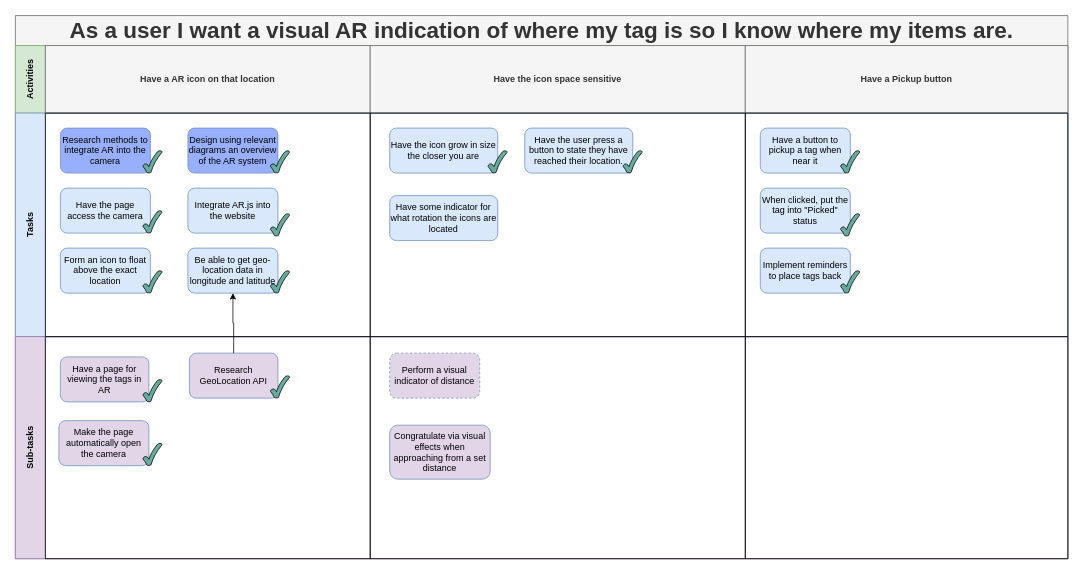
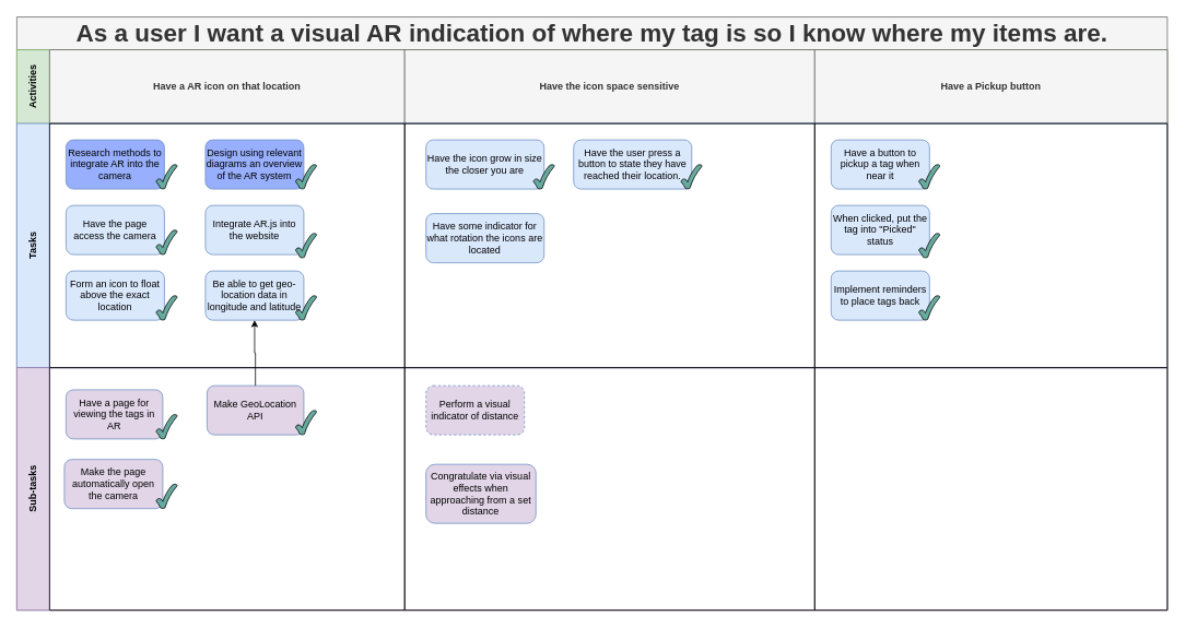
  <mxCell id="0" />
  <mxCell id="1" parent="0" />
  <mxCell id="2" value="As a user I want a visual AR indication of where my tag is so I know where my items are." style="shape=table;childLayout=tableLayout;rowLines=0;columnLines=0;startSize=40;html=1;whiteSpace=wrap;collapsible=0;recursiveResize=0;expand=0;pointerEvents=0;fontStyle=1;align=center;labelBackgroundColor=none;strokeWidth=1;fontSize=30;fillColor=#f5f5f5;strokeColor=#666666;fontColor=#333333;" parent="1" vertex="1"><mxGeometry x="20" y="20" width="1403" height="724" as="geometry" /></mxCell>
  <mxCell id="3" value="Activities" style="swimlane;horizontal=0;points=[[0,0.5],[1,0.5]];portConstraint=eastwest;startSize=40;html=1;whiteSpace=wrap;collapsible=0;recursiveResize=0;expand=0;pointerEvents=0;fontStyle=1;fillColor=#d5e8d4;strokeColor=#82b366;" parent="2" vertex="1"><mxGeometry y="40" width="1403" height="90" as="geometry" /></mxCell>
  <mxCell id="4" value="Have a AR icon on that location" style="swimlane;connectable=0;startSize=180;html=1;whiteSpace=wrap;collapsible=0;recursiveResize=0;expand=0;pointerEvents=0;fillColor=#f5f5f5;strokeColor=#666666;fontColor=#333333;" parent="3" vertex="1"><mxGeometry x="40" width="433" height="90" as="geometry"><mxRectangle width="433" height="90" as="alternateBounds" /></mxGeometry></mxCell>
  <mxCell id="5" value="Have the icon space sensitive" style="swimlane;connectable=0;startSize=180;html=1;whiteSpace=wrap;collapsible=0;recursiveResize=0;expand=0;pointerEvents=0;fillColor=#f5f5f5;strokeColor=#666666;fontColor=#333333;" parent="3" vertex="1"><mxGeometry x="473" width="500" height="90" as="geometry"><mxRectangle width="500" height="90" as="alternateBounds" /></mxGeometry></mxCell>
  <mxCell id="6" value="Have a Pickup button" style="swimlane;connectable=0;startSize=180;html=1;whiteSpace=wrap;collapsible=0;recursiveResize=0;expand=0;pointerEvents=0;fillColor=#f5f5f5;strokeColor=#666666;fontColor=#333333;" parent="3" vertex="1"><mxGeometry x="973" width="430" height="90" as="geometry"><mxRectangle width="430" height="90" as="alternateBounds" /></mxGeometry></mxCell>
  <mxCell id="7" value="Tasks" style="swimlane;horizontal=0;points=[[0,0.5],[1,0.5]];portConstraint=eastwest;startSize=40;html=1;whiteSpace=wrap;collapsible=0;recursiveResize=0;expand=0;pointerEvents=0;fillColor=#dae8fc;strokeColor=#6c8ebf;" parent="2" vertex="1"><mxGeometry y="130" width="1403" height="298" as="geometry" /></mxCell>
  <mxCell id="8" value="" style="swimlane;connectable=0;startSize=0;html=1;whiteSpace=wrap;collapsible=0;recursiveResize=0;expand=0;pointerEvents=0;" parent="7" vertex="1"><mxGeometry x="40" width="433" height="298" as="geometry"><mxRectangle width="433" height="298" as="alternateBounds" /></mxGeometry></mxCell>
  <mxCell id="9" value="Have the page access the camera" style="rounded=1;whiteSpace=wrap;html=1;strokeWidth=1;fillColor=#dae8fc;strokeColor=#6c8ebf;" parent="8" vertex="1"><mxGeometry x="20" y="100" width="120" height="60" as="geometry" /></mxCell>
  <mxCell id="10" value="Form an icon to float above the exact location" style="rounded=1;whiteSpace=wrap;html=1;strokeWidth=1;fillColor=#dae8fc;strokeColor=#6c8ebf;" parent="8" vertex="1"><mxGeometry x="20" y="180" width="120" height="60" as="geometry" /></mxCell>
  <mxCell id="11" value="Design using relevant diagrams an overview of the AR system" style="rounded=1;whiteSpace=wrap;html=1;strokeWidth=1;fillColor=#97AFFC;strokeColor=#6c8ebf;" parent="8" vertex="1"><mxGeometry x="190" y="20" width="120" height="60" as="geometry" /></mxCell>
  <mxCell id="12" value="Research methods to integrate AR into the camera" style="rounded=1;whiteSpace=wrap;html=1;strokeWidth=1;fillColor=#97AFFC;strokeColor=#6c8ebf;" parent="8" vertex="1"><mxGeometry x="20" y="20" width="120" height="60" as="geometry" /></mxCell>
  <mxCell id="13" value="Be able to get geo-location data in longitude and latitude" style="rounded=1;whiteSpace=wrap;html=1;strokeWidth=1;fillColor=#dae8fc;strokeColor=#6c8ebf;" parent="8" vertex="1"><mxGeometry x="190" y="180" width="120" height="60" as="geometry" /></mxCell>
  <mxCell id="14" value="" style="verticalLabelPosition=bottom;verticalAlign=top;html=1;shape=mxgraph.basic.tick;fillColor=#67AB9F;" parent="8" vertex="1"><mxGeometry x="130" y="50" width="25.5" height="30" as="geometry" /></mxCell>
  <mxCell id="15" value="Integrate AR.js into the website" style="rounded=1;whiteSpace=wrap;html=1;strokeWidth=1;fillColor=#dae8fc;strokeColor=#6c8ebf;" parent="8" vertex="1"><mxGeometry x="190" y="100" width="120" height="60" as="geometry" /></mxCell>
  <mxCell id="16" value="" style="verticalLabelPosition=bottom;verticalAlign=top;html=1;shape=mxgraph.basic.tick;fillColor=#67AB9F;" parent="8" vertex="1"><mxGeometry x="130" y="130" width="25.5" height="30" as="geometry" /></mxCell>
  <mxCell id="17" value="" style="verticalLabelPosition=bottom;verticalAlign=top;html=1;shape=mxgraph.basic.tick;fillColor=#67AB9F;" parent="8" vertex="1"><mxGeometry x="130" y="210" width="25.5" height="30" as="geometry" /></mxCell>
  <mxCell id="18" value="" style="verticalLabelPosition=bottom;verticalAlign=top;html=1;shape=mxgraph.basic.tick;fillColor=#67AB9F;" parent="8" vertex="1"><mxGeometry x="300" y="210" width="25.5" height="30" as="geometry" /></mxCell>
  <mxCell id="19" value="" style="verticalLabelPosition=bottom;verticalAlign=top;html=1;shape=mxgraph.basic.tick;fillColor=#67AB9F;" parent="8" vertex="1"><mxGeometry x="300" y="50" width="25.5" height="30" as="geometry" /></mxCell>
  <mxCell id="20" value="" style="verticalLabelPosition=bottom;verticalAlign=top;html=1;shape=mxgraph.basic.tick;fillColor=#67AB9F;" parent="8" vertex="1"><mxGeometry x="300" y="134" width="25.5" height="30" as="geometry" /></mxCell>
  <mxCell id="21" value="" style="swimlane;connectable=0;startSize=0;html=1;whiteSpace=wrap;collapsible=0;recursiveResize=0;expand=0;pointerEvents=0;" parent="7" vertex="1"><mxGeometry x="473" width="500" height="298" as="geometry"><mxRectangle width="500" height="298" as="alternateBounds" /></mxGeometry></mxCell>
  <mxCell id="22" value="Have the user press a button to state they have reached their location." style="rounded=1;whiteSpace=wrap;html=1;strokeWidth=1;fillColor=#dae8fc;strokeColor=#6c8ebf;" parent="21" vertex="1"><mxGeometry x="206" y="20" width="144" height="60" as="geometry" /></mxCell>
  <mxCell id="23" value="Have the icon grow in size the closer you are" style="rounded=1;whiteSpace=wrap;html=1;strokeWidth=1;fillColor=#dae8fc;strokeColor=#6c8ebf;" parent="21" vertex="1"><mxGeometry x="26" y="20" width="144" height="60" as="geometry" /></mxCell>
  <mxCell id="24" value="Have some indicator for what rotation the icons are located" style="rounded=1;whiteSpace=wrap;html=1;strokeWidth=1;fillColor=#dae8fc;strokeColor=#6c8ebf;" parent="21" vertex="1"><mxGeometry x="26" y="110" width="144" height="60" as="geometry" /></mxCell>
  <mxCell id="25" value="" style="verticalLabelPosition=bottom;verticalAlign=top;html=1;shape=mxgraph.basic.tick;fillColor=#67AB9F;" vertex="1" parent="21"><mxGeometry x="157" y="50" width="25.5" height="30" as="geometry" /></mxCell>
  <mxCell id="26" value="" style="verticalLabelPosition=bottom;verticalAlign=top;html=1;shape=mxgraph.basic.tick;fillColor=#67AB9F;" vertex="1" parent="21"><mxGeometry x="337" y="50" width="25.5" height="30" as="geometry" /></mxCell>
  <mxCell id="27" style="swimlane;connectable=0;startSize=0;html=1;whiteSpace=wrap;collapsible=0;recursiveResize=0;expand=0;pointerEvents=0;" parent="7" vertex="1"><mxGeometry x="973" width="430" height="298" as="geometry"><mxRectangle width="430" height="298" as="alternateBounds" /></mxGeometry></mxCell>
  <mxCell id="28" value="Have a button to pickup a tag when near it" style="rounded=1;whiteSpace=wrap;html=1;strokeWidth=1;fillColor=#dae8fc;strokeColor=#6c8ebf;" parent="27" vertex="1"><mxGeometry x="20" y="20" width="120" height="60" as="geometry" /></mxCell>
  <mxCell id="29" value="When clicked, put the tag into &quot;Picked&quot; status " style="rounded=1;whiteSpace=wrap;html=1;strokeWidth=1;fillColor=#dae8fc;strokeColor=#6c8ebf;" parent="27" vertex="1"><mxGeometry x="20" y="100" width="120" height="60" as="geometry" /></mxCell>
  <mxCell id="30" value="Implement reminders to place tags back" style="rounded=1;whiteSpace=wrap;html=1;strokeWidth=1;fillColor=#dae8fc;strokeColor=#6c8ebf;" parent="27" vertex="1"><mxGeometry x="20" y="180" width="120" height="60" as="geometry" /></mxCell>
  <mxCell id="31" value="" style="verticalLabelPosition=bottom;verticalAlign=top;html=1;shape=mxgraph.basic.tick;fillColor=#67AB9F;" parent="27" vertex="1"><mxGeometry x="127" y="50" width="25.5" height="30" as="geometry" /></mxCell>
  <mxCell id="32" value="" style="verticalLabelPosition=bottom;verticalAlign=top;html=1;shape=mxgraph.basic.tick;fillColor=#67AB9F;" parent="27" vertex="1"><mxGeometry x="127" y="134" width="25.5" height="30" as="geometry" /></mxCell>
  <mxCell id="33" value="" style="verticalLabelPosition=bottom;verticalAlign=top;html=1;shape=mxgraph.basic.tick;fillColor=#67AB9F;" parent="27" vertex="1"><mxGeometry x="127" y="210" width="25.5" height="30" as="geometry" /></mxCell>
  <mxCell id="34" value="Sub-tasks" style="swimlane;horizontal=0;points=[[0,0.5],[1,0.5]];portConstraint=eastwest;startSize=40;html=1;whiteSpace=wrap;collapsible=0;recursiveResize=0;expand=0;pointerEvents=0;fillColor=#E1D5E7;strokeColor=#9673a6;" parent="2" vertex="1"><mxGeometry y="428" width="1403" height="296" as="geometry" /></mxCell>
  <mxCell id="35" value="" style="swimlane;connectable=0;startSize=0;html=1;whiteSpace=wrap;collapsible=0;recursiveResize=0;expand=0;pointerEvents=0;" parent="34" vertex="1"><mxGeometry x="40" width="433" height="296" as="geometry"><mxRectangle width="433" height="296" as="alternateBounds" /></mxGeometry></mxCell>
  <mxCell id="36" value="Have a page for viewing the tags in AR" style="rounded=1;whiteSpace=wrap;html=1;strokeWidth=1;fillColor=#E1D5E7;strokeColor=#6c8ebf;" parent="35" vertex="1"><mxGeometry x="20" y="27" width="118" height="60" as="geometry" /></mxCell>
  <mxCell id="37" value="Make the page automatically open the camera" style="rounded=1;whiteSpace=wrap;html=1;strokeWidth=1;fillColor=#E1D5E7;strokeColor=#6c8ebf;" parent="35" vertex="1"><mxGeometry x="18" y="112" width="120" height="60" as="geometry" /></mxCell>
- <mxCell id="38" value="Research GeoLocation API" style="rounded=1;whiteSpace=wrap;html=1;strokeWidth=1;fillColor=#E1D5E7;strokeColor=#6c8ebf;" parent="35" vertex="1"><mxGeometry x="192" y="22" width="118" height="60" as="geometry" /></mxCell>
+ <mxCell id="38" value="Make GeoLocation API" style="rounded=1;whiteSpace=wrap;html=1;strokeWidth=1;fillColor=#E1D5E7;strokeColor=#6c8ebf;" parent="35" vertex="1"><mxGeometry x="192" y="22" width="118" height="60" as="geometry" /></mxCell>
  <mxCell id="39" value="" style="verticalLabelPosition=bottom;verticalAlign=top;html=1;shape=mxgraph.basic.tick;fillColor=#67AB9F;" parent="35" vertex="1"><mxGeometry x="130" y="57" width="25.5" height="30" as="geometry" /></mxCell>
  <mxCell id="40" value="" style="verticalLabelPosition=bottom;verticalAlign=top;html=1;shape=mxgraph.basic.tick;fillColor=#67AB9F;" parent="35" vertex="1"><mxGeometry x="130" y="142" width="25.5" height="30" as="geometry" /></mxCell>
  <mxCell id="41" value="" style="verticalLabelPosition=bottom;verticalAlign=top;html=1;shape=mxgraph.basic.tick;fillColor=#67AB9F;" parent="35" vertex="1"><mxGeometry x="300" y="52" width="25.5" height="30" as="geometry" /></mxCell>
  <mxCell id="42" value="" style="swimlane;connectable=0;startSize=0;html=1;whiteSpace=wrap;collapsible=0;recursiveResize=0;expand=0;pointerEvents=0;" parent="34" vertex="1"><mxGeometry x="473" width="500" height="296" as="geometry"><mxRectangle width="500" height="296" as="alternateBounds" /></mxGeometry></mxCell>
  <mxCell id="43" value="Perform a visual indicator of distance" style="rounded=1;whiteSpace=wrap;html=1;strokeWidth=1;fillColor=#E1D5E7;strokeColor=#6c8ebf;dashed=1;" parent="42" vertex="1"><mxGeometry x="26" y="22" width="120" height="60" as="geometry" /></mxCell>
  <mxCell id="44" value="Congratulate via visual effects when approaching from a set distance" style="rounded=1;whiteSpace=wrap;html=1;strokeWidth=1;fillColor=#E1D5E7;strokeColor=#6c8ebf;" parent="42" vertex="1"><mxGeometry x="26" y="118" width="134" height="72" as="geometry" /></mxCell>
  <mxCell id="45" style="swimlane;connectable=0;startSize=0;html=1;whiteSpace=wrap;collapsible=0;recursiveResize=0;expand=0;pointerEvents=0;" parent="34" vertex="1"><mxGeometry x="973" width="430" height="296" as="geometry"><mxRectangle width="430" height="296" as="alternateBounds" /></mxGeometry></mxCell>
  <mxCell id="46" style="edgeStyle=orthogonalEdgeStyle;rounded=0;orthogonalLoop=1;jettySize=auto;html=1;entryX=1;entryY=0.5;entryDx=0;entryDy=0;" parent="2" edge="1"><mxGeometry relative="1" as="geometry"><Array as="points"><mxPoint x="203" y="470" /><mxPoint x="203" y="180" /></Array><mxPoint x="173" y="470" as="sourcePoint" /></mxGeometry></mxCell>
  <mxCell id="47" style="edgeStyle=orthogonalEdgeStyle;rounded=0;orthogonalLoop=1;jettySize=auto;html=1;entryX=0.5;entryY=1;entryDx=0;entryDy=0;" parent="2" source="38" target="13" edge="1"><mxGeometry relative="1" as="geometry" /></mxCell>
